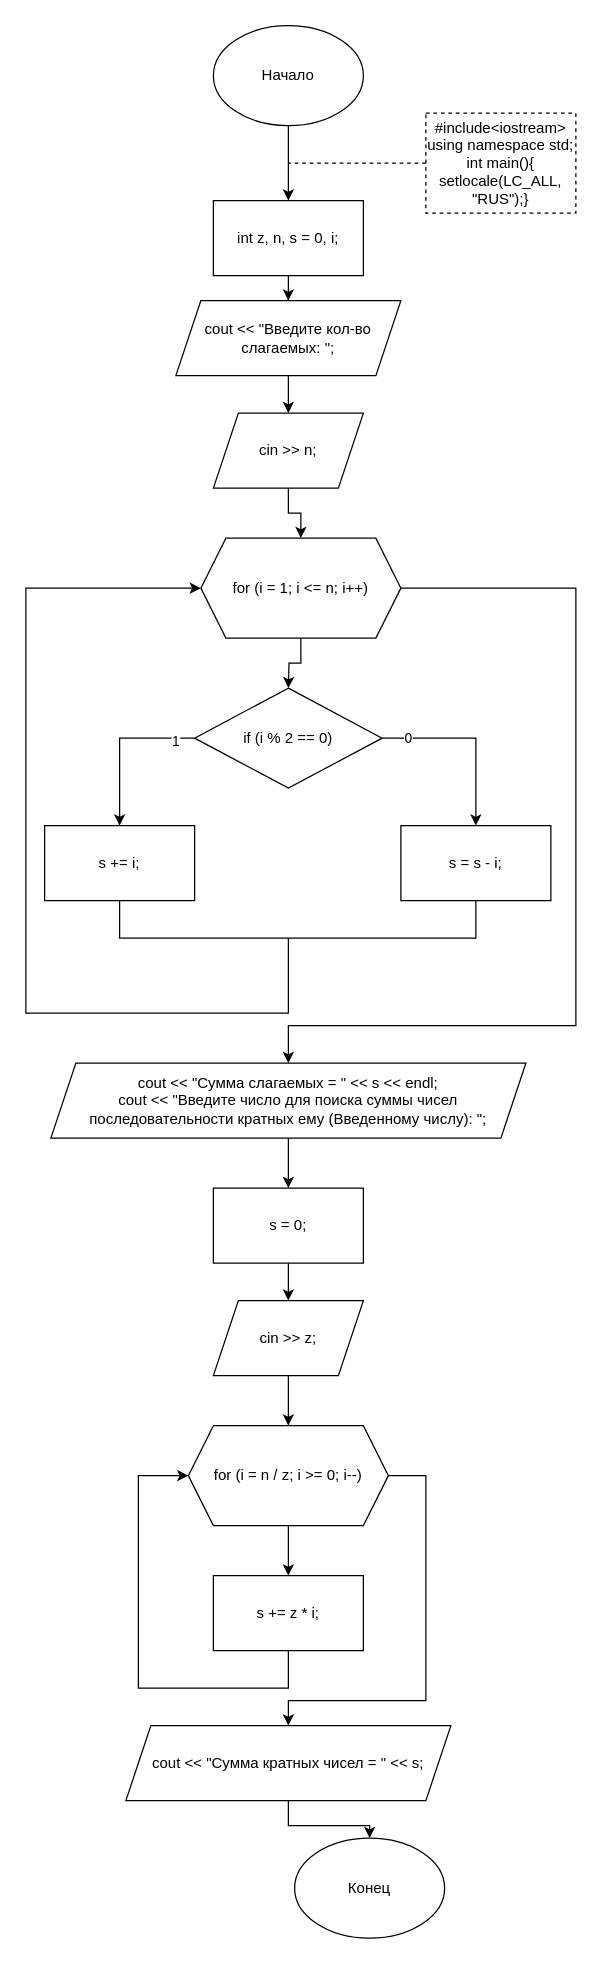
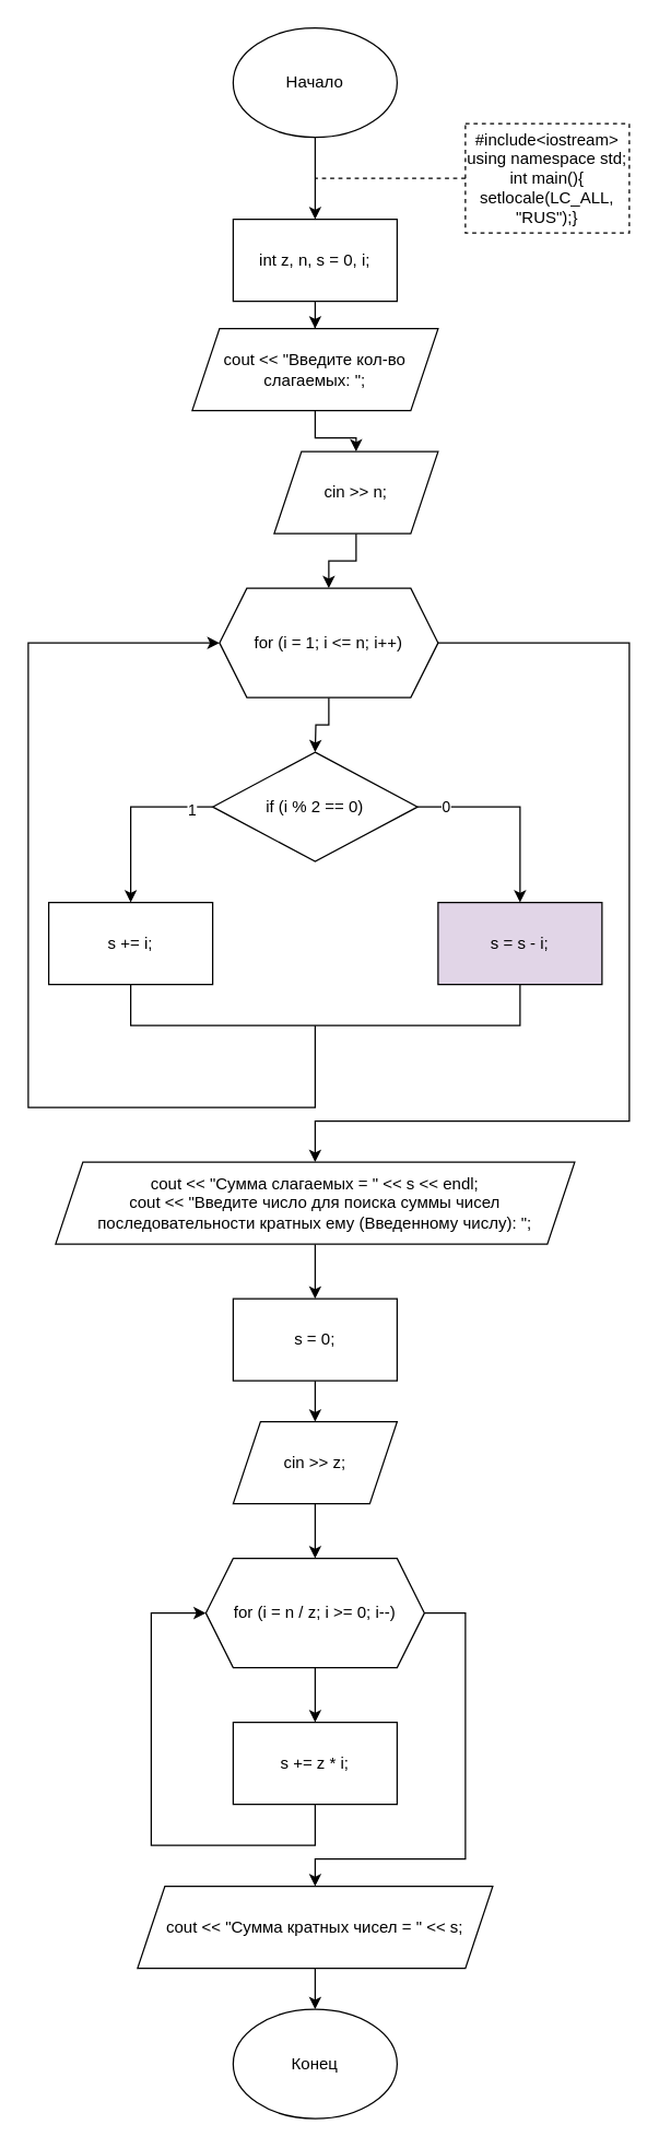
  <mxCell id="0" />
  <mxCell id="1" parent="0" />
  <mxCell id="2" value="" style="edgeStyle=orthogonalEdgeStyle;rounded=0;orthogonalLoop=1;jettySize=auto;html=1;" edge="1" parent="1" source="3" target="5"><mxGeometry relative="1" as="geometry" /></mxCell>
  <mxCell id="3" value="Начало" style="ellipse;whiteSpace=wrap;html=1;" vertex="1" parent="1"><mxGeometry x="170" y="20" width="120" height="80" as="geometry" /></mxCell>
  <mxCell id="4" value="" style="edgeStyle=orthogonalEdgeStyle;rounded=0;orthogonalLoop=1;jettySize=auto;html=1;" edge="1" parent="1" source="5" target="9"><mxGeometry relative="1" as="geometry" /></mxCell>
  <mxCell id="5" value="&lt;span&gt;&#09;&lt;/span&gt;int z, n, s = 0, i;" style="rounded=0;whiteSpace=wrap;html=1;" vertex="1" parent="1"><mxGeometry x="170" y="160" width="120" height="60" as="geometry" /></mxCell>
  <mxCell id="6" value="&lt;div&gt;#include&amp;lt;iostream&amp;gt;&lt;/div&gt;&lt;div&gt;using namespace std;&lt;/div&gt;&lt;div&gt;int main(){&lt;/div&gt;&lt;span&gt;&#09;&lt;/span&gt;setlocale(LC_ALL, &quot;RUS&quot;);}" style="rounded=0;whiteSpace=wrap;html=1;dashed=1;" vertex="1" parent="1"><mxGeometry x="340" y="90" width="120" height="80" as="geometry" /></mxCell>
  <mxCell id="7" value="" style="endArrow=none;dashed=1;html=1;rounded=0;exitX=0;exitY=0.5;exitDx=0;exitDy=0;" edge="1" parent="1" source="6"><mxGeometry width="50" height="50" relative="1" as="geometry"><mxPoint x="220" y="450" as="sourcePoint" /><mxPoint x="230" y="130" as="targetPoint" /></mxGeometry></mxCell>
  <mxCell id="8" value="" style="edgeStyle=orthogonalEdgeStyle;rounded=0;orthogonalLoop=1;jettySize=auto;html=1;" edge="1" parent="1" source="9" target="12"><mxGeometry relative="1" as="geometry" /></mxCell>
  <mxCell id="9" value="&lt;span&gt;&#09;&lt;/span&gt;cout &amp;lt;&amp;lt; &quot;Введите кол-во слагаемых: &quot;;" style="shape=parallelogram;perimeter=parallelogramPerimeter;whiteSpace=wrap;html=1;fixedSize=1;" vertex="1" parent="1"><mxGeometry x="140" y="240" width="180" height="60" as="geometry" /></mxCell>
- <mxCell id="10" value="Конец" style="ellipse;whiteSpace=wrap;html=1;" vertex="1" parent="1"><mxGeometry x="235" y="1470" width="120" height="80" as="geometry" /></mxCell>
+ <mxCell id="10" value="Конец" style="ellipse;whiteSpace=wrap;html=1;" vertex="1" parent="1"><mxGeometry x="170" y="1470" width="120" height="80" as="geometry" /></mxCell>
  <mxCell id="11" value="" style="edgeStyle=orthogonalEdgeStyle;rounded=0;orthogonalLoop=1;jettySize=auto;html=1;" edge="1" parent="1" source="12" target="15"><mxGeometry relative="1" as="geometry" /></mxCell>
- <mxCell id="12" value="&lt;span&gt;&#09;&lt;/span&gt;cin &amp;gt;&amp;gt; n;" style="shape=parallelogram;perimeter=parallelogramPerimeter;whiteSpace=wrap;html=1;fixedSize=1;" vertex="1" parent="1"><mxGeometry x="170" y="330" width="120" height="60" as="geometry" /></mxCell>
+ <mxCell id="12" value="&lt;span&gt;&#09;&lt;/span&gt;cin &amp;gt;&amp;gt; n;" style="shape=parallelogram;perimeter=parallelogramPerimeter;whiteSpace=wrap;html=1;fixedSize=1;" vertex="1" parent="1"><mxGeometry x="200" y="330" width="120" height="60" as="geometry" /></mxCell>
  <mxCell id="13" value="" style="edgeStyle=orthogonalEdgeStyle;rounded=0;orthogonalLoop=1;jettySize=auto;html=1;" edge="1" parent="1" source="15"><mxGeometry relative="1" as="geometry"><mxPoint x="230" y="550" as="targetPoint" /></mxGeometry></mxCell>
  <mxCell id="14" style="edgeStyle=orthogonalEdgeStyle;rounded=0;orthogonalLoop=1;jettySize=auto;html=1;entryX=0.5;entryY=0;entryDx=0;entryDy=0;" edge="1" parent="1" source="15" target="25"><mxGeometry relative="1" as="geometry"><mxPoint x="700" y="800" as="targetPoint" /><Array as="points"><mxPoint x="460" y="470" /><mxPoint x="460" y="820" /><mxPoint x="230" y="820" /></Array></mxGeometry></mxCell>
  <mxCell id="15" value="&lt;span&gt;&#09;&lt;/span&gt;for (i = 1; i &amp;lt;= n; i++)" style="shape=hexagon;perimeter=hexagonPerimeter2;whiteSpace=wrap;html=1;fixedSize=1;" vertex="1" parent="1"><mxGeometry x="160" y="430" width="160" height="80" as="geometry" /></mxCell>
  <mxCell id="16" value="" style="edgeStyle=orthogonalEdgeStyle;rounded=0;orthogonalLoop=1;jettySize=auto;html=1;exitX=0;exitY=0.5;exitDx=0;exitDy=0;" edge="1" parent="1" source="20" target="21"><mxGeometry relative="1" as="geometry" /></mxCell>
  <mxCell id="17" value="1" style="edgeLabel;html=1;align=center;verticalAlign=middle;resizable=0;points=[];" vertex="1" connectable="0" parent="16"><mxGeometry x="-0.754" y="2" relative="1" as="geometry"><mxPoint as="offset" /></mxGeometry></mxCell>
  <mxCell id="18" value="" style="edgeStyle=orthogonalEdgeStyle;rounded=0;orthogonalLoop=1;jettySize=auto;html=1;" edge="1" parent="1" source="20" target="22"><mxGeometry relative="1" as="geometry" /></mxCell>
  <mxCell id="19" value="0" style="edgeLabel;html=1;align=center;verticalAlign=middle;resizable=0;points=[];" vertex="1" connectable="0" parent="18"><mxGeometry x="-0.724" y="1" relative="1" as="geometry"><mxPoint as="offset" /></mxGeometry></mxCell>
  <mxCell id="20" value="&lt;span&gt;&#09;&#09;&lt;/span&gt;if (i % 2 == 0)" style="rhombus;whiteSpace=wrap;html=1;" vertex="1" parent="1"><mxGeometry x="155" y="550" width="150" height="80" as="geometry" /></mxCell>
  <mxCell id="21" value="&lt;span&gt;&#09;&#09;&#09;&lt;/span&gt;s += i;" style="whiteSpace=wrap;html=1;" vertex="1" parent="1"><mxGeometry x="35" y="660" width="120" height="60" as="geometry" /></mxCell>
- <mxCell id="22" value="&lt;span&gt;&#09;&#09;&#09;&lt;/span&gt;s = s - i;" style="whiteSpace=wrap;html=1;" vertex="1" parent="1"><mxGeometry x="320" y="660" width="120" height="60" as="geometry" /></mxCell>
+ <mxCell id="22" value="&lt;span&gt;&#09;&#09;&#09;&lt;/span&gt;s = s - i;" style="whiteSpace=wrap;html=1;fillColor=#e1d5e7;" vertex="1" parent="1"><mxGeometry x="320" y="660" width="120" height="60" as="geometry" /></mxCell>
  <mxCell id="23" value="" style="endArrow=none;html=1;rounded=0;exitX=0.5;exitY=1;exitDx=0;exitDy=0;entryX=0.5;entryY=1;entryDx=0;entryDy=0;" edge="1" parent="1" source="21" target="22"><mxGeometry width="50" height="50" relative="1" as="geometry"><mxPoint x="260" y="660" as="sourcePoint" /><mxPoint x="310" y="610" as="targetPoint" /><Array as="points"><mxPoint x="95" y="750" /><mxPoint x="380" y="750" /></Array></mxGeometry></mxCell>
  <mxCell id="24" value="" style="edgeStyle=orthogonalEdgeStyle;rounded=0;orthogonalLoop=1;jettySize=auto;html=1;" edge="1" parent="1" source="25" target="28"><mxGeometry relative="1" as="geometry" /></mxCell>
  <mxCell id="25" value="&lt;div&gt;cout &amp;lt;&amp;lt; &quot;Сумма слагаемых = &quot; &amp;lt;&amp;lt; s &amp;lt;&amp;lt; endl;&lt;/div&gt;&lt;div&gt;&lt;span&gt;&#09;&lt;/span&gt;cout &amp;lt;&amp;lt; &quot;Введите число для поиска суммы чисел последовательности кратных ему (Введенному числу): &quot;;&lt;/div&gt;" style="shape=parallelogram;perimeter=parallelogramPerimeter;whiteSpace=wrap;html=1;fixedSize=1;" vertex="1" parent="1"><mxGeometry x="40" y="850" width="380" height="60" as="geometry" /></mxCell>
  <mxCell id="26" value="" style="endArrow=classic;html=1;rounded=0;entryX=0;entryY=0.5;entryDx=0;entryDy=0;" edge="1" parent="1" target="15"><mxGeometry width="50" height="50" relative="1" as="geometry"><mxPoint x="230" y="750" as="sourcePoint" /><mxPoint x="310" y="870" as="targetPoint" /><Array as="points"><mxPoint x="230" y="810" /><mxPoint x="20" y="810" /><mxPoint x="20" y="470" /></Array></mxGeometry></mxCell>
  <mxCell id="27" value="" style="edgeStyle=orthogonalEdgeStyle;rounded=0;orthogonalLoop=1;jettySize=auto;html=1;" edge="1" parent="1" source="28" target="30"><mxGeometry relative="1" as="geometry" /></mxCell>
  <mxCell id="28" value="&lt;span&gt;&#09;&lt;/span&gt;s = 0;" style="rounded=0;whiteSpace=wrap;html=1;" vertex="1" parent="1"><mxGeometry x="170" y="950" width="120" height="60" as="geometry" /></mxCell>
  <mxCell id="29" value="" style="edgeStyle=orthogonalEdgeStyle;rounded=0;orthogonalLoop=1;jettySize=auto;html=1;" edge="1" parent="1" source="30" target="33"><mxGeometry relative="1" as="geometry" /></mxCell>
  <mxCell id="30" value="cin &gt;&gt; z;" style="shape=parallelogram;perimeter=parallelogramPerimeter;whiteSpace=wrap;html=1;fixedSize=1;rounded=0;" vertex="1" parent="1"><mxGeometry x="170" y="1040" width="120" height="60" as="geometry" /></mxCell>
  <mxCell id="31" value="" style="edgeStyle=orthogonalEdgeStyle;rounded=0;orthogonalLoop=1;jettySize=auto;html=1;" edge="1" parent="1" source="33"><mxGeometry relative="1" as="geometry"><mxPoint x="230" y="1260" as="targetPoint" /></mxGeometry></mxCell>
  <mxCell id="32" style="edgeStyle=orthogonalEdgeStyle;rounded=0;orthogonalLoop=1;jettySize=auto;html=1;entryX=0.5;entryY=0;entryDx=0;entryDy=0;" edge="1" parent="1" source="33"><mxGeometry relative="1" as="geometry"><Array as="points"><mxPoint x="340" y="1180" /><mxPoint x="340" y="1360" /><mxPoint x="230" y="1360" /></Array><mxPoint x="230" y="1380" as="targetPoint" /></mxGeometry></mxCell>
  <mxCell id="33" value="&lt;span&gt;&#09;&lt;/span&gt;for (i = n / z; i &amp;gt;= 0; i--)" style="shape=hexagon;perimeter=hexagonPerimeter2;whiteSpace=wrap;html=1;fixedSize=1;" vertex="1" parent="1"><mxGeometry x="150" y="1140" width="160" height="80" as="geometry" /></mxCell>
  <mxCell id="34" value="" style="endArrow=classic;html=1;rounded=0;exitX=0.5;exitY=1;exitDx=0;exitDy=0;entryX=0;entryY=0.5;entryDx=0;entryDy=0;" edge="1" parent="1" target="33"><mxGeometry width="50" height="50" relative="1" as="geometry"><mxPoint x="230" y="1320" as="sourcePoint" /><mxPoint x="270" y="1260" as="targetPoint" /><Array as="points"><mxPoint x="230" y="1350" /><mxPoint x="110" y="1350" /><mxPoint x="110" y="1180" /></Array></mxGeometry></mxCell>
  <mxCell id="35" value="&lt;span&gt;&#09;&#09;&lt;/span&gt;s += z * i;" style="rounded=0;whiteSpace=wrap;html=1;" vertex="1" parent="1"><mxGeometry x="170" y="1260" width="120" height="60" as="geometry" /></mxCell>
  <mxCell id="36" value="" style="edgeStyle=orthogonalEdgeStyle;rounded=0;orthogonalLoop=1;jettySize=auto;html=1;" edge="1" parent="1" source="37" target="10"><mxGeometry relative="1" as="geometry" /></mxCell>
  <mxCell id="37" value="&lt;span&gt;&#09;&lt;/span&gt;cout &amp;lt;&amp;lt; &quot;Сумма кратных чисел = &quot; &amp;lt;&amp;lt; s;" style="shape=parallelogram;perimeter=parallelogramPerimeter;whiteSpace=wrap;html=1;fixedSize=1;" vertex="1" parent="1"><mxGeometry x="100" y="1380" width="260" height="60" as="geometry" /></mxCell>
